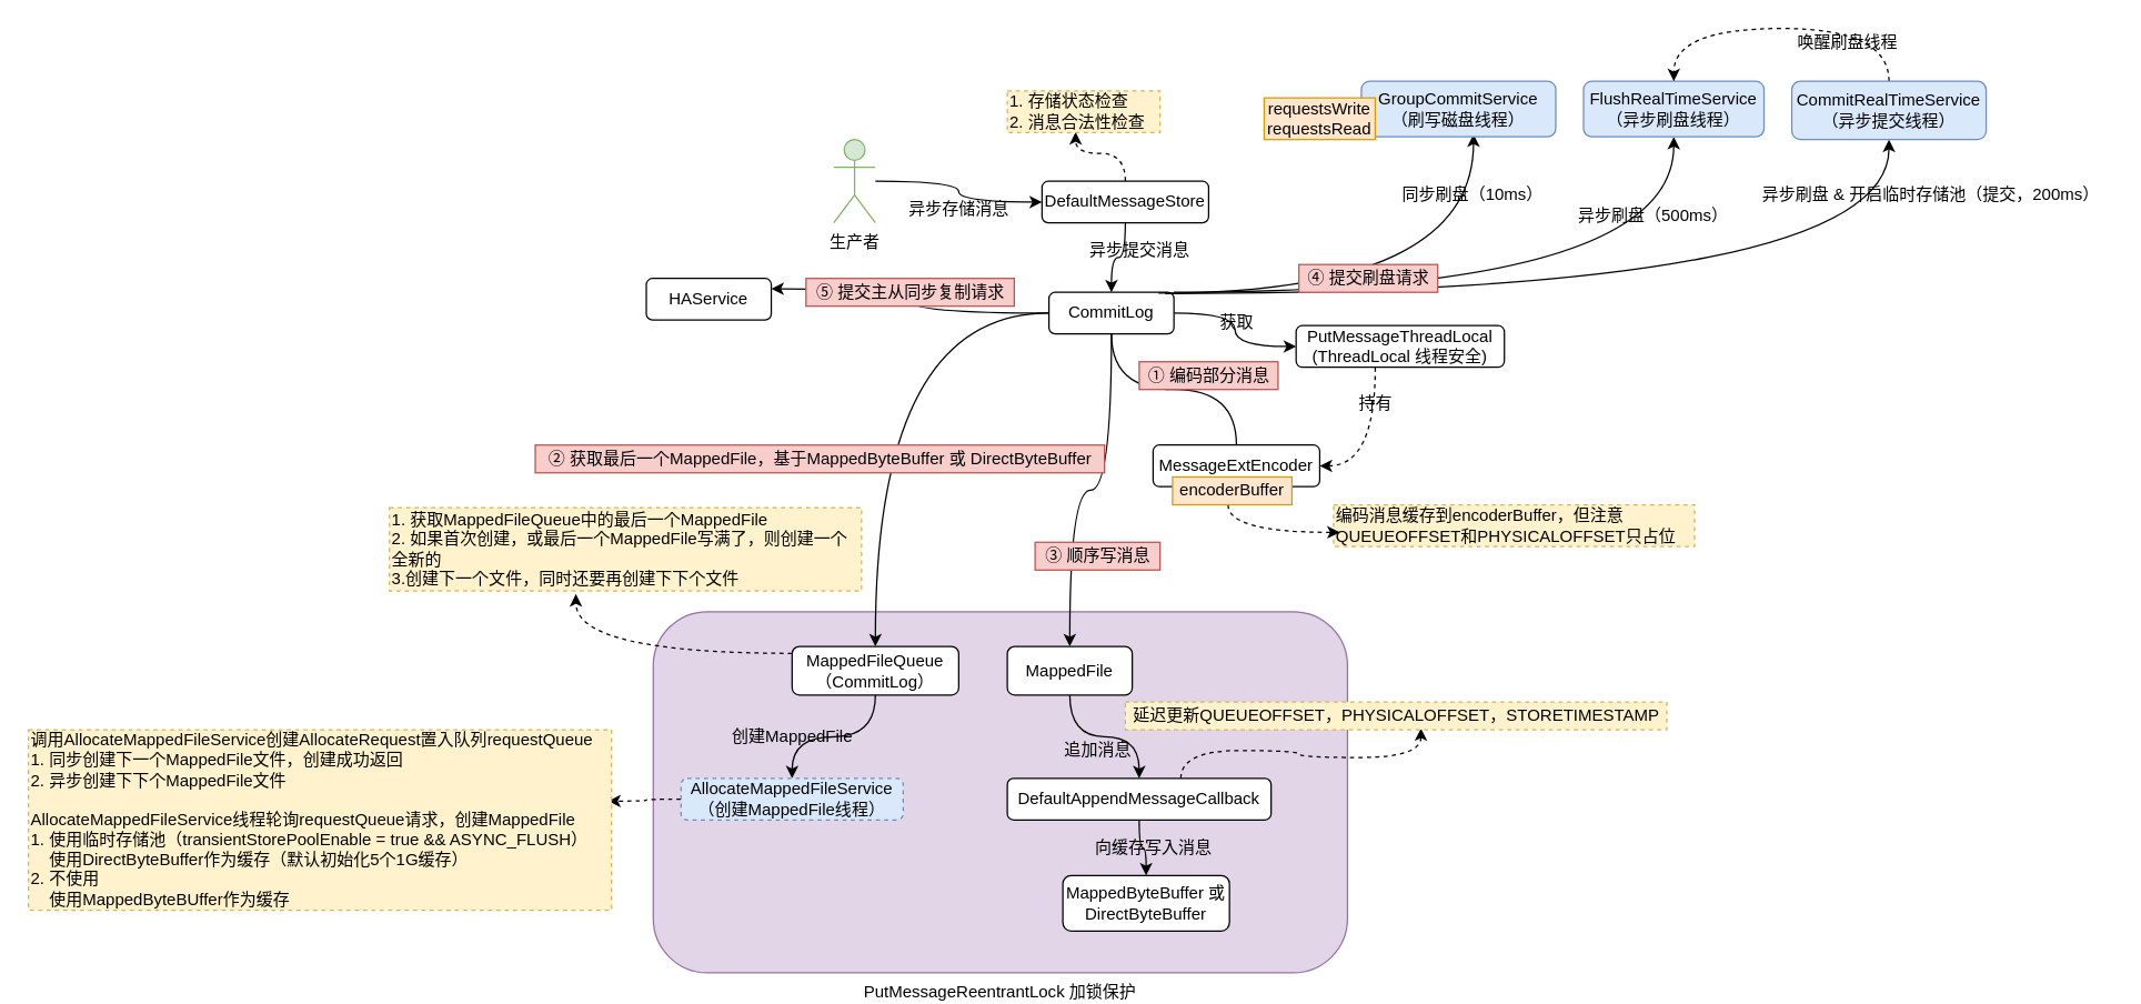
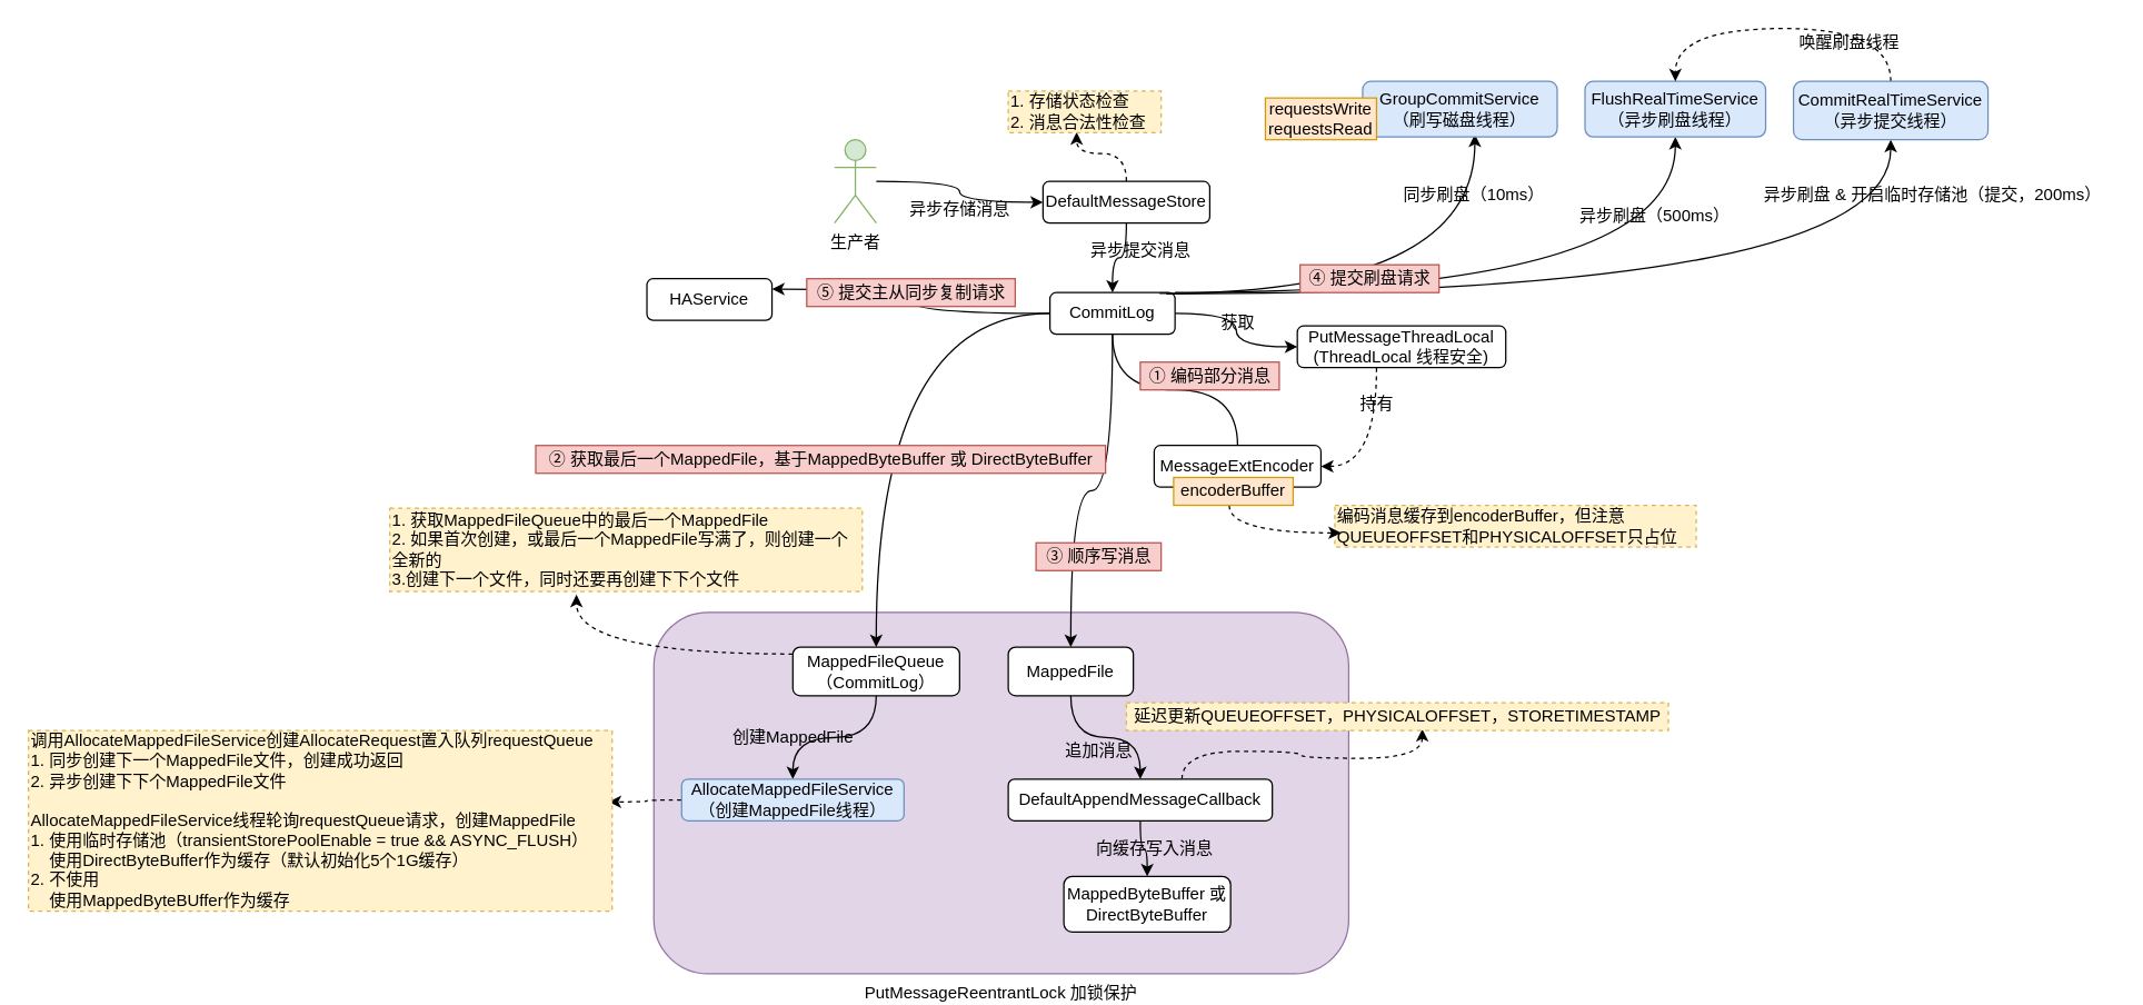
  <mxCell id="0" />
  <mxCell id="1" parent="0" />
  <mxCell id="2" value="PutMessageReentrantLock 加锁保护" style="rounded=1;whiteSpace=wrap;html=1;fillColor=#e1d5e7;strokeColor=#9673a6;labelPosition=center;verticalLabelPosition=bottom;align=center;verticalAlign=top;" parent="1" vertex="1"><mxGeometry x="470" y="440" width="500" height="260" as="geometry" /></mxCell>
  <mxCell id="3" style="edgeStyle=orthogonalEdgeStyle;curved=1;rounded=0;orthogonalLoop=1;jettySize=auto;html=1;" parent="1" source="15" target="39" edge="1"><mxGeometry relative="1" as="geometry" /></mxCell>
  <mxCell id="4" style="edgeStyle=orthogonalEdgeStyle;rounded=0;orthogonalLoop=1;jettySize=auto;html=1;entryX=0;entryY=0.5;entryDx=0;entryDy=0;curved=1;" parent="1" source="5" target="8" edge="1"><mxGeometry relative="1" as="geometry" /></mxCell>
  <mxCell id="5" value="生产者" style="shape=umlActor;verticalLabelPosition=bottom;verticalAlign=top;html=1;outlineConnect=0;fillColor=#d5e8d4;strokeColor=#82b366;" parent="1" vertex="1"><mxGeometry x="600" y="100" width="30" height="60" as="geometry" /></mxCell>
  <mxCell id="6" style="edgeStyle=orthogonalEdgeStyle;curved=1;rounded=0;orthogonalLoop=1;jettySize=auto;html=1;entryX=0.447;entryY=0.986;entryDx=0;entryDy=0;entryPerimeter=0;dashed=1;" parent="1" source="8" target="10" edge="1"><mxGeometry relative="1" as="geometry" /></mxCell>
  <mxCell id="7" style="edgeStyle=orthogonalEdgeStyle;curved=1;rounded=0;orthogonalLoop=1;jettySize=auto;html=1;entryX=0.5;entryY=0;entryDx=0;entryDy=0;" parent="1" source="8" target="15" edge="1"><mxGeometry relative="1" as="geometry" /></mxCell>
  <mxCell id="8" value="DefaultMessageStore" style="rounded=1;whiteSpace=wrap;html=1;" parent="1" vertex="1"><mxGeometry x="750" y="130" width="120" height="30" as="geometry" /></mxCell>
  <mxCell id="9" value="异步存储消息" style="text;html=1;align=center;verticalAlign=middle;resizable=0;points=[];autosize=1;strokeColor=none;fillColor=none;" parent="1" vertex="1"><mxGeometry x="645" y="140" width="90" height="20" as="geometry" /></mxCell>
  <mxCell id="10" value="1. 存储状态检查&lt;br&gt;2. 消息合法性检查" style="text;html=1;align=left;verticalAlign=middle;resizable=0;points=[];autosize=1;strokeColor=#d6b656;fillColor=#fff2cc;dashed=1;" parent="1" vertex="1"><mxGeometry x="725" y="65" width="110" height="30" as="geometry" /></mxCell>
  <mxCell id="11" style="edgeStyle=orthogonalEdgeStyle;curved=1;rounded=0;orthogonalLoop=1;jettySize=auto;html=1;endArrow=none;" parent="1" source="15" target="17" edge="1"><mxGeometry relative="1" as="geometry" /></mxCell>
  <mxCell id="12" value="" style="edgeStyle=orthogonalEdgeStyle;curved=1;rounded=0;orthogonalLoop=1;jettySize=auto;html=1;" parent="1" source="15" target="23" edge="1"><mxGeometry relative="1" as="geometry" /></mxCell>
  <mxCell id="13" style="edgeStyle=orthogonalEdgeStyle;curved=1;rounded=0;orthogonalLoop=1;jettySize=auto;html=1;" parent="1" source="15" target="31" edge="1"><mxGeometry relative="1" as="geometry" /></mxCell>
  <mxCell id="14" style="edgeStyle=orthogonalEdgeStyle;rounded=0;orthogonalLoop=1;jettySize=auto;html=1;entryX=1;entryY=0.25;entryDx=0;entryDy=0;curved=1;" edge="1" parent="1" source="15" target="58"><mxGeometry relative="1" as="geometry" /></mxCell>
  <mxCell id="15" value="CommitLog" style="rounded=1;whiteSpace=wrap;html=1;" parent="1" vertex="1"><mxGeometry x="755" y="210" width="90" height="30" as="geometry" /></mxCell>
  <mxCell id="16" value="异步提交消息" style="text;html=1;align=center;verticalAlign=middle;resizable=0;points=[];autosize=1;strokeColor=none;fillColor=none;" parent="1" vertex="1"><mxGeometry x="775" y="170" width="90" height="20" as="geometry" /></mxCell>
  <mxCell id="17" value="MessageExtEncoder" style="rounded=1;whiteSpace=wrap;html=1;" parent="1" vertex="1"><mxGeometry x="830" y="320" width="120" height="30" as="geometry" /></mxCell>
  <mxCell id="18" value="&lt;span&gt;编码消息缓存到&lt;/span&gt;&lt;span&gt;encoderBuffer，但注意&lt;br&gt;QUEUEOFFSET和PHYSICALOFFSET只占位&lt;/span&gt;" style="text;html=1;align=left;verticalAlign=middle;resizable=0;points=[];autosize=1;strokeColor=#d6b656;fillColor=#fff2cc;dashed=1;" parent="1" vertex="1"><mxGeometry x="960" y="363" width="260" height="30" as="geometry" /></mxCell>
  <mxCell id="19" style="edgeStyle=orthogonalEdgeStyle;curved=1;rounded=0;orthogonalLoop=1;jettySize=auto;html=1;entryX=1;entryY=0.5;entryDx=0;entryDy=0;dashed=1;" parent="1" source="23" target="17" edge="1"><mxGeometry relative="1" as="geometry"><Array as="points"><mxPoint x="990" y="335" /></Array></mxGeometry></mxCell>
  <mxCell id="20" style="edgeStyle=orthogonalEdgeStyle;curved=1;rounded=0;orthogonalLoop=1;jettySize=auto;html=1;entryX=0.577;entryY=0.954;entryDx=0;entryDy=0;entryPerimeter=0;exitX=0.876;exitY=0.019;exitDx=0;exitDy=0;exitPerimeter=0;" parent="1" source="15" target="48" edge="1"><mxGeometry relative="1" as="geometry"><mxPoint x="850" y="210" as="sourcePoint" /><Array as="points"><mxPoint x="834" y="210" /><mxPoint x="1061" y="210" /></Array></mxGeometry></mxCell>
  <mxCell id="21" style="edgeStyle=orthogonalEdgeStyle;curved=1;rounded=0;orthogonalLoop=1;jettySize=auto;html=1;exitX=1;exitY=0;exitDx=0;exitDy=0;" parent="1" source="15" target="50" edge="1"><mxGeometry relative="1" as="geometry"><Array as="points"><mxPoint x="1205" y="210" /></Array></mxGeometry></mxCell>
  <mxCell id="22" style="edgeStyle=orthogonalEdgeStyle;curved=1;rounded=0;orthogonalLoop=1;jettySize=auto;html=1;entryX=0.5;entryY=1;entryDx=0;entryDy=0;exitX=0.93;exitY=0.029;exitDx=0;exitDy=0;exitPerimeter=0;" parent="1" source="15" target="53" edge="1"><mxGeometry relative="1" as="geometry"><Array as="points"><mxPoint x="1360" y="211" /></Array></mxGeometry></mxCell>
  <mxCell id="23" value="PutMessageThreadLocal&lt;br&gt;(ThreadLocal 线程安全)" style="rounded=1;whiteSpace=wrap;html=1;" parent="1" vertex="1"><mxGeometry x="933" y="234" width="150" height="30" as="geometry" /></mxCell>
  <mxCell id="24" value="持有" style="text;html=1;align=center;verticalAlign=middle;resizable=0;points=[];autosize=1;strokeColor=none;fillColor=none;" parent="1" vertex="1"><mxGeometry x="970" y="280" width="40" height="20" as="geometry" /></mxCell>
  <mxCell id="25" value="获取" style="text;html=1;align=center;verticalAlign=middle;resizable=0;points=[];autosize=1;strokeColor=none;fillColor=none;" parent="1" vertex="1"><mxGeometry x="870" y="222" width="40" height="20" as="geometry" /></mxCell>
  <mxCell id="26" style="edgeStyle=orthogonalEdgeStyle;curved=1;rounded=0;orthogonalLoop=1;jettySize=auto;html=1;entryX=0.017;entryY=0.662;entryDx=0;entryDy=0;entryPerimeter=0;dashed=1;" parent="1" source="27" target="18" edge="1"><mxGeometry relative="1" as="geometry"><Array as="points"><mxPoint x="884" y="383" /></Array></mxGeometry></mxCell>
  <mxCell id="27" value="&lt;span style=&quot;text-align: left&quot;&gt;encoderBuffer&lt;/span&gt;" style="whiteSpace=wrap;html=1;fillColor=#ffe6cc;strokeColor=#d79b00;" parent="1" vertex="1"><mxGeometry x="844" y="343" width="86" height="20" as="geometry" /></mxCell>
  <mxCell id="28" value="① 编码部分消息" style="text;html=1;align=center;verticalAlign=middle;resizable=0;points=[];autosize=1;strokeColor=#b85450;fillColor=#f8cecc;" parent="1" vertex="1"><mxGeometry x="820" y="260" width="100" height="20" as="geometry" /></mxCell>
  <mxCell id="29" style="edgeStyle=orthogonalEdgeStyle;curved=1;rounded=0;orthogonalLoop=1;jettySize=auto;html=1;entryX=0.395;entryY=1.038;entryDx=0;entryDy=0;entryPerimeter=0;dashed=1;" parent="1" source="31" target="33" edge="1"><mxGeometry relative="1" as="geometry"><Array as="points"><mxPoint x="415" y="470" /></Array></mxGeometry></mxCell>
  <mxCell id="30" style="edgeStyle=orthogonalEdgeStyle;curved=1;rounded=0;orthogonalLoop=1;jettySize=auto;html=1;" parent="1" source="31" target="35" edge="1"><mxGeometry relative="1" as="geometry" /></mxCell>
  <mxCell id="31" value="MappedFileQueue&lt;br&gt;&lt;span&gt;（CommitLog）&lt;/span&gt;" style="rounded=1;whiteSpace=wrap;html=1;" parent="1" vertex="1"><mxGeometry x="570" y="465" width="120" height="35" as="geometry" /></mxCell>
  <mxCell id="32" value="② 获取最后一个MappedFile，基于MappedByteBuffer 或 DirectByteBuffer" style="text;html=1;align=center;verticalAlign=middle;resizable=0;points=[];autosize=1;strokeColor=#b85450;fillColor=#f8cecc;" parent="1" vertex="1"><mxGeometry x="385" y="320" width="410" height="20" as="geometry" /></mxCell>
  <mxCell id="33" value="1. 获取&lt;span&gt;MappedFileQueue中的最后一个MappedFile&lt;br&gt;2. 如果首次创建，或最后一个MappedFile写满了，则创建一个&lt;br&gt;全新的&lt;br&gt;3.创建下一个文件，同时还要再创建下下个文件&lt;br&gt;&lt;/span&gt;" style="text;html=1;align=left;verticalAlign=middle;resizable=0;points=[];autosize=1;strokeColor=#d6b656;fillColor=#fff2cc;dashed=1;" parent="1" vertex="1"><mxGeometry x="280" y="365" width="340" height="60" as="geometry" /></mxCell>
  <mxCell id="34" style="edgeStyle=orthogonalEdgeStyle;curved=1;rounded=0;orthogonalLoop=1;jettySize=auto;html=1;entryX=0.994;entryY=0.395;entryDx=0;entryDy=0;entryPerimeter=0;dashed=1;" parent="1" source="35" target="37" edge="1"><mxGeometry relative="1" as="geometry" /></mxCell>
- <mxCell id="35" value="AllocateMappedFileService&lt;br&gt;（创建MappedFile线程）" style="rounded=1;whiteSpace=wrap;html=1;fillColor=#dae8fc;strokeColor=#6c8ebf;dashed=1;" parent="1" vertex="1"><mxGeometry x="490" y="560" width="160" height="30" as="geometry" /></mxCell>
+ <mxCell id="35" value="AllocateMappedFileService&lt;br&gt;（创建MappedFile线程）" style="rounded=1;whiteSpace=wrap;html=1;fillColor=#dae8fc;strokeColor=#6c8ebf;" parent="1" vertex="1"><mxGeometry x="490" y="560" width="160" height="30" as="geometry" /></mxCell>
  <mxCell id="36" value="创建MappedFile" style="text;html=1;align=center;verticalAlign=middle;resizable=0;points=[];autosize=1;strokeColor=none;fillColor=none;" parent="1" vertex="1"><mxGeometry x="520" y="520" width="100" height="20" as="geometry" /></mxCell>
  <mxCell id="37" value="调用&lt;span style=&quot;text-align: center&quot;&gt;AllocateMappedFileService&lt;/span&gt;创建AllocateRequest置入队列requestQueue&lt;br&gt;1. 同步创建下一个MappedFile文件，创建成功返回&lt;span&gt;&lt;br&gt;2. 异步创建下下个MappedFile文件&lt;br&gt;&lt;br&gt;&lt;/span&gt;&lt;span style=&quot;text-align: center&quot;&gt;AllocateMappedFileService线程轮询&lt;/span&gt;requestQueue请求，创建MappedFile&lt;br&gt;&lt;span&gt;1. 使用临时存储池（transientStorePoolEnable = true &amp;amp;&amp;amp; ASYNC_FLUSH）&lt;br&gt;&amp;nbsp; &amp;nbsp; 使用DirectByteBuffer作为缓存（默认初始化5个1G缓存）&lt;br&gt;2. 不使用&lt;br&gt;&amp;nbsp; &amp;nbsp; 使用MappedByteBUffer作为缓存&lt;br&gt;&lt;/span&gt;" style="text;html=1;align=left;verticalAlign=middle;resizable=0;points=[];autosize=1;strokeColor=#d6b656;fillColor=#fff2cc;dashed=1;" parent="1" vertex="1"><mxGeometry x="20" y="525" width="420" height="130" as="geometry" /></mxCell>
  <mxCell id="38" style="edgeStyle=orthogonalEdgeStyle;curved=1;rounded=0;orthogonalLoop=1;jettySize=auto;html=1;" parent="1" source="39" target="43" edge="1"><mxGeometry relative="1" as="geometry" /></mxCell>
  <mxCell id="39" value="MappedFile" style="rounded=1;whiteSpace=wrap;html=1;" parent="1" vertex="1"><mxGeometry x="725" y="465" width="90" height="35" as="geometry" /></mxCell>
  <mxCell id="40" value="③ 顺序写消息" style="text;html=1;align=center;verticalAlign=middle;resizable=0;points=[];autosize=1;strokeColor=#b85450;fillColor=#f8cecc;" parent="1" vertex="1"><mxGeometry x="745" y="390" width="90" height="20" as="geometry" /></mxCell>
  <mxCell id="41" style="edgeStyle=orthogonalEdgeStyle;curved=1;rounded=0;orthogonalLoop=1;jettySize=auto;html=1;entryX=0.546;entryY=0.95;entryDx=0;entryDy=0;entryPerimeter=0;dashed=1;" parent="1" source="43" target="44" edge="1"><mxGeometry relative="1" as="geometry"><Array as="points"><mxPoint x="850" y="540" /><mxPoint x="935" y="540" /><mxPoint x="935" y="545" /><mxPoint x="1022" y="545" /></Array></mxGeometry></mxCell>
  <mxCell id="42" style="edgeStyle=orthogonalEdgeStyle;curved=1;rounded=0;orthogonalLoop=1;jettySize=auto;html=1;" parent="1" source="43" target="45" edge="1"><mxGeometry relative="1" as="geometry" /></mxCell>
  <mxCell id="43" value="DefaultAppendMessageCallback" style="rounded=1;whiteSpace=wrap;html=1;" parent="1" vertex="1"><mxGeometry x="725" y="560" width="190" height="30" as="geometry" /></mxCell>
  <mxCell id="44" value="&lt;div style=&quot;text-align: left&quot;&gt;&lt;span&gt;延迟更新&lt;/span&gt;&lt;span style=&quot;text-align: left&quot;&gt;QUEUEOFFSET，PHYSICALOFFSET，&lt;/span&gt;&lt;span&gt;STORETIMESTAMP&lt;/span&gt;&lt;/div&gt;" style="text;html=1;align=center;verticalAlign=middle;resizable=0;points=[];autosize=1;strokeColor=#d6b656;fillColor=#fff2cc;dashed=1;" parent="1" vertex="1"><mxGeometry x="810" y="505" width="390" height="20" as="geometry" /></mxCell>
  <mxCell id="45" value="MappedByteBuffer 或 DirectByteBuffer" style="rounded=1;whiteSpace=wrap;html=1;" parent="1" vertex="1"><mxGeometry x="765" y="630" width="120" height="40" as="geometry" /></mxCell>
  <mxCell id="46" value="追加消息" style="text;html=1;align=center;verticalAlign=middle;resizable=0;points=[];autosize=1;strokeColor=none;fillColor=none;" parent="1" vertex="1"><mxGeometry x="760" y="530" width="60" height="20" as="geometry" /></mxCell>
  <mxCell id="47" value="向缓存写入消息" style="text;html=1;align=center;verticalAlign=middle;resizable=0;points=[];autosize=1;strokeColor=none;fillColor=none;" parent="1" vertex="1"><mxGeometry x="780" y="600" width="100" height="20" as="geometry" /></mxCell>
  <mxCell id="48" value="GroupCommitService&lt;br&gt;（刷写磁盘线程）" style="rounded=1;whiteSpace=wrap;html=1;fillColor=#dae8fc;strokeColor=#6c8ebf;" parent="1" vertex="1"><mxGeometry x="980" y="58" width="140" height="40" as="geometry" /></mxCell>
  <mxCell id="49" value="同步刷盘（10ms）" style="text;html=1;align=center;verticalAlign=middle;resizable=0;points=[];autosize=1;strokeColor=none;fillColor=none;" parent="1" vertex="1"><mxGeometry x="1000" y="130" width="120" height="20" as="geometry" /></mxCell>
  <mxCell id="50" value="FlushRealTimeService&lt;br&gt;（异步刷盘线程）" style="rounded=1;whiteSpace=wrap;html=1;fillColor=#dae8fc;strokeColor=#6c8ebf;" parent="1" vertex="1"><mxGeometry x="1140" y="58" width="130" height="40" as="geometry" /></mxCell>
  <mxCell id="51" value="异步刷盘（500ms）" style="text;html=1;align=center;verticalAlign=middle;resizable=0;points=[];autosize=1;strokeColor=none;fillColor=none;" parent="1" vertex="1"><mxGeometry x="1130" y="145" width="120" height="20" as="geometry" /></mxCell>
  <mxCell id="52" style="edgeStyle=orthogonalEdgeStyle;curved=1;rounded=0;orthogonalLoop=1;jettySize=auto;html=1;entryX=0.5;entryY=0;entryDx=0;entryDy=0;dashed=1;" parent="1" source="53" target="50" edge="1"><mxGeometry relative="1" as="geometry"><Array as="points"><mxPoint x="1360" y="20" /><mxPoint x="1205" y="20" /></Array></mxGeometry></mxCell>
  <mxCell id="53" value="CommitRealTimeService&lt;br&gt;（异步提交线程）" style="rounded=1;whiteSpace=wrap;html=1;fillColor=#dae8fc;strokeColor=#6c8ebf;" parent="1" vertex="1"><mxGeometry x="1290" y="58" width="140" height="42" as="geometry" /></mxCell>
  <mxCell id="54" value="异步刷盘 &amp;amp; 开启临时存储池（提交，200ms）" style="text;html=1;align=center;verticalAlign=middle;resizable=0;points=[];autosize=1;strokeColor=none;fillColor=none;" parent="1" vertex="1"><mxGeometry x="1260" y="130" width="260" height="20" as="geometry" /></mxCell>
  <mxCell id="55" value="④ 提交刷盘请求" style="text;html=1;align=center;verticalAlign=middle;resizable=0;points=[];autosize=1;strokeColor=#b85450;fillColor=#f8cecc;" parent="1" vertex="1"><mxGeometry x="935" y="190" width="100" height="20" as="geometry" /></mxCell>
  <mxCell id="56" value="requestsWrite&lt;br&gt;requestsRead" style="whiteSpace=wrap;html=1;fillColor=#ffe6cc;strokeColor=#d79b00;" parent="1" vertex="1"><mxGeometry x="910" y="70" width="80" height="30" as="geometry" /></mxCell>
  <mxCell id="57" value="唤醒刷盘线程" style="text;html=1;align=center;verticalAlign=middle;resizable=0;points=[];autosize=1;strokeColor=none;fillColor=none;" parent="1" vertex="1"><mxGeometry x="1285" y="20" width="90" height="20" as="geometry" /></mxCell>
  <mxCell id="58" value="HAService" style="rounded=1;whiteSpace=wrap;html=1;" vertex="1" parent="1"><mxGeometry x="465" y="200" width="90" height="30" as="geometry" /></mxCell>
  <mxCell id="59" value="⑤ 提交主从同步复制请求" style="text;html=1;align=center;verticalAlign=middle;resizable=0;points=[];autosize=1;strokeColor=#b85450;fillColor=#f8cecc;" vertex="1" parent="1"><mxGeometry x="580" y="200" width="150" height="20" as="geometry" /></mxCell>
